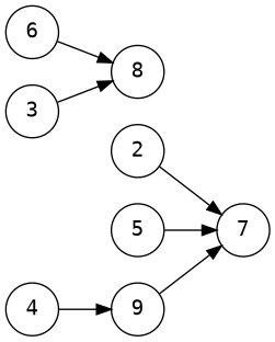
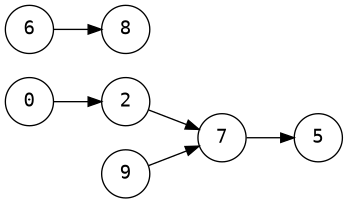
  digraph {
    fontname="DejaVu Sans Mono"
    rankdir=LR
    node [fontname="DejaVu Sans Mono" shape=circle]
    edge [fontname="DejaVu Sans Mono"]
+   0
    2
    7
    6
    8
    5
-   3
-   4
    9
+   0 -> 2
    2 -> 7
    6 -> 8
-   5 -> 7
-   3 -> 8
-   4 -> 9
+   7 -> 5
    9 -> 7
  }
